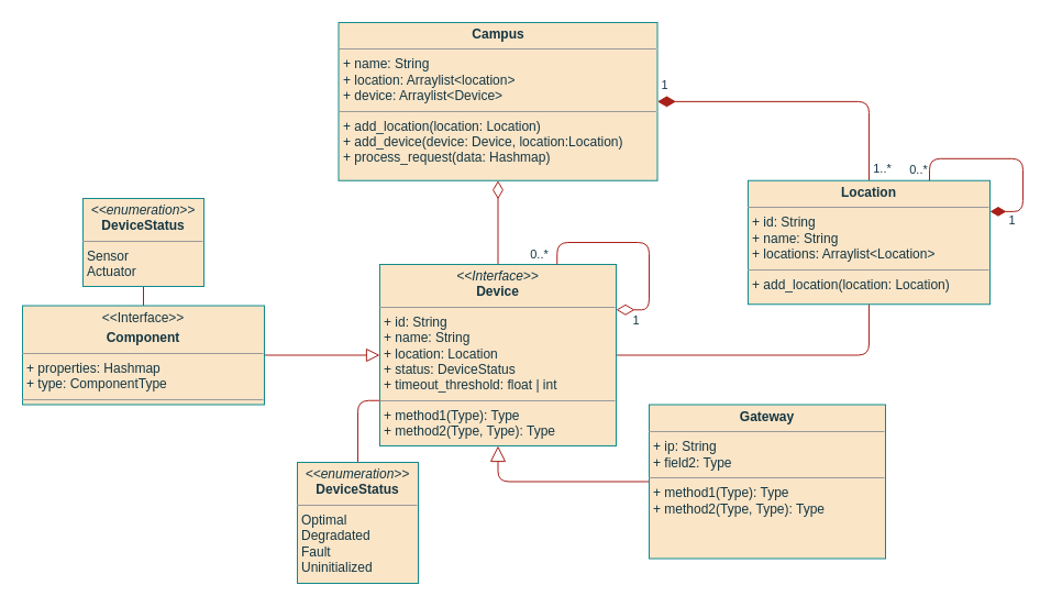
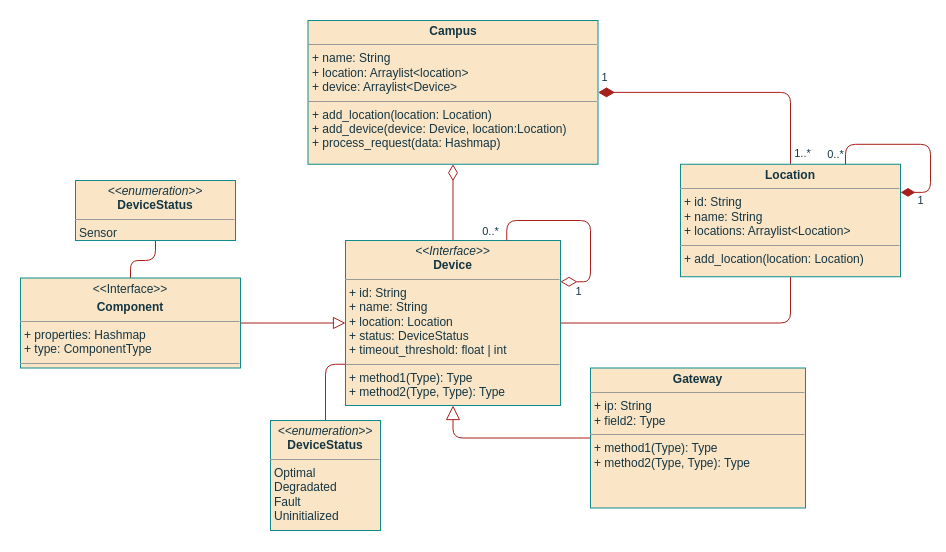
  <mxCell id="0" />
  <mxCell id="1" parent="0" />
  <mxCell id="2" style="edgeStyle=orthogonalEdgeStyle;rounded=1;orthogonalLoop=1;jettySize=auto;html=1;endArrow=diamondThin;endFill=0;endSize=14;labelBackgroundColor=none;fontColor=default;strokeColor=#A8201A;" parent="1" source="4" target="11" edge="1"><mxGeometry relative="1" as="geometry" /></mxCell>
  <mxCell id="3" style="edgeStyle=orthogonalEdgeStyle;shape=connector;rounded=1;orthogonalLoop=1;jettySize=auto;html=1;exitX=1;exitY=0.5;exitDx=0;exitDy=0;labelBackgroundColor=default;strokeColor=#A8201A;fontFamily=Helvetica;fontSize=11;fontColor=#143642;endArrow=none;endFill=0;fillColor=#FAE5C7;entryX=0.5;entryY=1;entryDx=0;entryDy=0;" parent="1" source="4" target="10" edge="1"><mxGeometry relative="1" as="geometry" /></mxCell>
  <mxCell id="4" value="&lt;p style=&quot;margin:0px;margin-top:4px;text-align:center;&quot;&gt;&lt;i&gt;&amp;lt;&amp;lt;Interface&amp;gt;&amp;gt;&lt;/i&gt;&lt;br&gt;&lt;b&gt;Device&lt;/b&gt;&lt;/p&gt;&lt;hr size=&quot;1&quot;&gt;&lt;p style=&quot;margin:0px;margin-left:4px;&quot;&gt;+ id: String&lt;br&gt;+ name: String&lt;/p&gt;&lt;p style=&quot;margin:0px;margin-left:4px;&quot;&gt;+ location: Location&lt;/p&gt;&lt;p style=&quot;margin:0px;margin-left:4px;&quot;&gt;+ status: DeviceStatus&lt;br&gt;&lt;/p&gt;&lt;p style=&quot;margin:0px;margin-left:4px;&quot;&gt;+ timeout_threshold: float | int&amp;nbsp;&lt;/p&gt;&lt;hr style=&quot;border-color: var(--border-color);&quot; size=&quot;1&quot;&gt;&lt;p style=&quot;margin:0px;margin-left:4px;&quot;&gt;+ method1(Type): Type&lt;br&gt;+ method2(Type, Type): Type&lt;/p&gt;" style="verticalAlign=top;align=left;overflow=fill;fontSize=12;fontFamily=Helvetica;html=1;whiteSpace=wrap;labelBackgroundColor=none;fillColor=#FAE5C7;strokeColor=#0F8B8D;fontColor=#143642;" parent="1" vertex="1"><mxGeometry x="345" y="240" width="215" height="165" as="geometry" /></mxCell>
  <mxCell id="5" style="edgeStyle=orthogonalEdgeStyle;rounded=1;orthogonalLoop=1;jettySize=auto;html=1;endSize=12;endArrow=block;endFill=0;labelBackgroundColor=none;fontColor=default;strokeColor=#A8201A;entryX=0.5;entryY=1;entryDx=0;entryDy=0;" parent="1" source="6" target="4" edge="1"><mxGeometry relative="1" as="geometry"><Array as="points" /></mxGeometry></mxCell>
  <mxCell id="6" value="&lt;p style=&quot;margin:0px;margin-top:4px;text-align:center;&quot;&gt;&lt;b style=&quot;&quot;&gt;Gateway&lt;/b&gt;&lt;/p&gt;&lt;hr size=&quot;1&quot;&gt;&lt;p style=&quot;margin:0px;margin-left:4px;&quot;&gt;+ ip: String&lt;br&gt;+ field2: Type&lt;/p&gt;&lt;hr size=&quot;1&quot;&gt;&lt;p style=&quot;margin:0px;margin-left:4px;&quot;&gt;+ method1(Type): Type&lt;br&gt;+ method2(Type, Type): Type&lt;/p&gt;" style="verticalAlign=top;align=left;overflow=fill;fontSize=12;fontFamily=Helvetica;html=1;whiteSpace=wrap;labelBackgroundColor=none;fillColor=#FAE5C7;strokeColor=#0F8B8D;fontColor=#143642;" parent="1" vertex="1"><mxGeometry x="590" y="367.5" width="215" height="140" as="geometry" /></mxCell>
  <mxCell id="7" style="edgeStyle=orthogonalEdgeStyle;orthogonalLoop=1;jettySize=auto;html=1;exitX=0.5;exitY=0;exitDx=0;exitDy=0;entryX=1;entryY=0.5;entryDx=0;entryDy=0;endArrow=diamondThin;endFill=1;endSize=14;labelBackgroundColor=none;fontColor=default;strokeColor=#A8201A;rounded=1;" parent="1" source="10" target="11" edge="1"><mxGeometry relative="1" as="geometry" /></mxCell>
  <mxCell id="8" value="1" style="edgeLabel;html=1;align=center;verticalAlign=middle;resizable=0;points=[];labelBackgroundColor=none;fontColor=#143642;" parent="7" vertex="1" connectable="0"><mxGeometry x="0.815" relative="1" as="geometry"><mxPoint x="-18" y="-15" as="offset" /></mxGeometry></mxCell>
  <mxCell id="9" value="1..*" style="edgeLabel;html=1;align=center;verticalAlign=middle;resizable=0;points=[];fontSize=11;fontFamily=Helvetica;fontColor=#143642;" parent="7" vertex="1" connectable="0"><mxGeometry x="-0.869" y="1" relative="1" as="geometry"><mxPoint x="12" y="6" as="offset" /></mxGeometry></mxCell>
  <mxCell id="10" value="&lt;p style=&quot;margin:0px;margin-top:4px;text-align:center;&quot;&gt;&lt;b&gt;Location&lt;/b&gt;&lt;/p&gt;&lt;hr size=&quot;1&quot;&gt;&lt;p style=&quot;margin:0px;margin-left:4px;&quot;&gt;+ id: String&lt;/p&gt;&lt;p style=&quot;margin:0px;margin-left:4px;&quot;&gt;+ name: String&lt;/p&gt;&lt;p style=&quot;margin:0px;margin-left:4px;&quot;&gt;+ locations: Arraylist&amp;lt;Location&amp;gt;&lt;/p&gt;&lt;hr size=&quot;1&quot;&gt;&lt;p style=&quot;margin:0px;margin-left:4px;&quot;&gt;+ add_location(location: Location)&lt;/p&gt;" style="verticalAlign=top;align=left;overflow=fill;fontSize=12;fontFamily=Helvetica;html=1;whiteSpace=wrap;labelBackgroundColor=none;fillColor=#FAE5C7;strokeColor=#0F8B8D;fontColor=#143642;" parent="1" vertex="1"><mxGeometry x="680" y="163.75" width="220" height="112.5" as="geometry" /></mxCell>
  <mxCell id="11" value="&lt;p style=&quot;margin:0px;margin-top:4px;text-align:center;&quot;&gt;&lt;b&gt;Campus&lt;/b&gt;&lt;/p&gt;&lt;hr size=&quot;1&quot;&gt;&lt;p style=&quot;margin:0px;margin-left:4px;&quot;&gt;+ name: String&lt;/p&gt;&lt;p style=&quot;margin:0px;margin-left:4px;&quot;&gt;+ location: Arraylist&amp;lt;location&amp;gt;&lt;/p&gt;&lt;p style=&quot;margin:0px;margin-left:4px;&quot;&gt;+ device: Arraylist&amp;lt;Device&amp;gt;&lt;/p&gt;&lt;hr size=&quot;1&quot;&gt;&lt;p style=&quot;margin:0px;margin-left:4px;&quot;&gt;+ add_location(location: Location)&lt;/p&gt;&lt;p style=&quot;margin:0px;margin-left:4px;&quot;&gt;+ add_device(device: Device, location:Location)&lt;/p&gt;&lt;p style=&quot;margin:0px;margin-left:4px;&quot;&gt;+ process_request(data: Hashmap)&lt;/p&gt;" style="verticalAlign=top;align=left;overflow=fill;fontSize=12;fontFamily=Helvetica;html=1;whiteSpace=wrap;labelBackgroundColor=none;fillColor=#FAE5C7;strokeColor=#0F8B8D;fontColor=#143642;" parent="1" vertex="1"><mxGeometry x="307.5" y="20" width="290" height="143.75" as="geometry" /></mxCell>
  <mxCell id="12" style="edgeStyle=orthogonalEdgeStyle;rounded=1;orthogonalLoop=1;jettySize=auto;html=1;endArrow=block;endFill=0;endSize=10;labelBackgroundColor=none;fontColor=default;strokeColor=#A8201A;" parent="1" source="20" target="4" edge="1"><mxGeometry relative="1" as="geometry" /></mxCell>
  <mxCell id="13" style="edgeStyle=orthogonalEdgeStyle;rounded=1;orthogonalLoop=1;jettySize=auto;html=1;strokeColor=#A8201A;fontColor=#143642;fillColor=#FAE5C7;endArrow=none;endFill=0;entryX=0;entryY=0.75;entryDx=0;entryDy=0;exitX=0.5;exitY=0;exitDx=0;exitDy=0;" parent="1" source="14" target="4" edge="1"><mxGeometry relative="1" as="geometry"><Array as="points"><mxPoint x="325" y="364" /></Array></mxGeometry></mxCell>
  <mxCell id="14" value="&lt;p style=&quot;margin:0px;margin-top:4px;text-align:center;&quot;&gt;&lt;i&gt;&amp;lt;&amp;lt;enumeration&amp;gt;&amp;gt;&lt;/i&gt;&lt;br&gt;&lt;b&gt;DeviceStatus&lt;/b&gt;&lt;/p&gt;&lt;hr size=&quot;1&quot;&gt;&lt;p style=&quot;margin:0px;margin-left:4px;&quot;&gt;Optimal&lt;/p&gt;&lt;p style=&quot;margin:0px;margin-left:4px;&quot;&gt;Degradated&lt;/p&gt;&lt;p style=&quot;margin:0px;margin-left:4px;&quot;&gt;Fault&lt;/p&gt;&lt;p style=&quot;margin:0px;margin-left:4px;&quot;&gt;Uninitialized&lt;/p&gt;" style="verticalAlign=top;align=left;overflow=fill;fontSize=12;fontFamily=Helvetica;html=1;whiteSpace=wrap;strokeColor=#0F8B8D;fontColor=#143642;fillColor=#FAE5C7;" parent="1" vertex="1"><mxGeometry x="270" y="420" width="110" height="110" as="geometry" /></mxCell>
  <mxCell id="15" style="edgeStyle=orthogonalEdgeStyle;shape=connector;rounded=1;orthogonalLoop=1;jettySize=auto;html=1;exitX=0.75;exitY=0;exitDx=0;exitDy=0;entryX=1;entryY=0.25;entryDx=0;entryDy=0;labelBackgroundColor=default;strokeColor=#A8201A;fontFamily=Helvetica;fontSize=11;fontColor=#143642;endArrow=diamondThin;endFill=0;fillColor=#FAE5C7;endSize=14;" parent="1" source="4" target="4" edge="1"><mxGeometry relative="1" as="geometry" /></mxCell>
  <mxCell id="16" value="1" style="edgeLabel;html=1;align=center;verticalAlign=middle;resizable=0;points=[];fontSize=11;fontFamily=Helvetica;fontColor=#143642;" parent="1" vertex="1" connectable="0"><mxGeometry x="577" y="290" as="geometry" /></mxCell>
  <mxCell id="17" value="0..*" style="edgeLabel;html=1;align=center;verticalAlign=middle;resizable=0;points=[];labelBackgroundColor=none;fontColor=#143642;" parent="1" vertex="1" connectable="0"><mxGeometry x="489" y="230" as="geometry" /></mxCell>
  <mxCell id="18" style="edgeStyle=orthogonalEdgeStyle;rounded=1;orthogonalLoop=1;jettySize=auto;html=1;exitX=0.5;exitY=1;exitDx=0;exitDy=0;entryX=0.5;entryY=0;entryDx=0;entryDy=0;labelBackgroundColor=none;endArrow=none;strokeColor=#A8201A;endFill=0;endSize=10;" parent="1" source="19" target="20" edge="1"><mxGeometry relative="1" as="geometry" /></mxCell>
- <mxCell id="19" value="&lt;p style=&quot;margin:0px;margin-top:4px;text-align:center;&quot;&gt;&lt;i&gt;&amp;lt;&amp;lt;enumeration&amp;gt;&amp;gt;&lt;/i&gt;&lt;br&gt;&lt;b&gt;DeviceStatus&lt;/b&gt;&lt;/p&gt;&lt;hr size=&quot;1&quot;&gt;&lt;p style=&quot;margin:0px;margin-left:4px;&quot;&gt;Sensor&lt;/p&gt;&lt;p style=&quot;margin:0px;margin-left:4px;&quot;&gt;Actuator&lt;/p&gt;" style="verticalAlign=top;align=left;overflow=fill;fontSize=12;fontFamily=Helvetica;html=1;whiteSpace=wrap;strokeColor=#0F8B8D;fontColor=#143642;fillColor=#FAE5C7;" parent="1" vertex="1"><mxGeometry x="75" y="180" width="110" height="80" as="geometry" /></mxCell>
+ <mxCell id="19" value="&lt;p style=&quot;margin:0px;margin-top:4px;text-align:center;&quot;&gt;&lt;i&gt;&amp;lt;&amp;lt;enumeration&amp;gt;&amp;gt;&lt;/i&gt;&lt;br&gt;&lt;b&gt;DeviceStatus&lt;/b&gt;&lt;/p&gt;&lt;hr size=&quot;1&quot;&gt;&lt;p style=&quot;margin:0px;margin-left:4px;&quot;&gt;Sensor&lt;/p&gt;&lt;p style=&quot;margin:0px;margin-left:4px;&quot;&gt;Actuator&lt;/p&gt;" style="verticalAlign=top;align=left;overflow=fill;fontSize=12;fontFamily=Helvetica;html=1;whiteSpace=wrap;strokeColor=#0F8B8D;fontColor=#143642;fillColor=#FAE5C7;" parent="1" vertex="1"><mxGeometry x="75" y="180" width="160" height="60" as="geometry" /></mxCell>
  <mxCell id="20" value="&lt;p style=&quot;margin:0px;margin-top:4px;text-align:center;&quot;&gt;&amp;lt;&amp;lt;Interface&amp;gt;&amp;gt;&lt;/p&gt;&lt;p style=&quot;margin:0px;margin-top:4px;text-align:center;&quot;&gt;&lt;b&gt;Component&lt;/b&gt;&lt;/p&gt;&lt;hr size=&quot;1&quot;&gt;&lt;p style=&quot;margin:0px;margin-left:4px;&quot;&gt;+ properties: Hashmap&lt;/p&gt;&lt;p style=&quot;margin:0px;margin-left:4px;&quot;&gt;+ type: ComponentType&lt;/p&gt;&lt;hr size=&quot;1&quot;&gt;&lt;p style=&quot;margin:0px;margin-left:4px;&quot;&gt;+ method(): Type&lt;/p&gt;" style="verticalAlign=top;align=left;overflow=fill;fontSize=12;fontFamily=Helvetica;html=1;whiteSpace=wrap;labelBackgroundColor=none;fillColor=#FAE5C7;strokeColor=#0F8B8D;fontColor=#143642;" parent="1" vertex="1"><mxGeometry x="20" y="277.5" width="220" height="90" as="geometry" /></mxCell>
  <mxCell id="21" style="edgeStyle=orthogonalEdgeStyle;shape=connector;rounded=1;orthogonalLoop=1;jettySize=auto;html=1;exitX=0.75;exitY=0;exitDx=0;exitDy=0;entryX=1;entryY=0.25;entryDx=0;entryDy=0;labelBackgroundColor=default;strokeColor=#A8201A;fontFamily=Helvetica;fontSize=11;fontColor=#143642;endArrow=diamondThin;endFill=1;fillColor=#FAE5C7;endSize=12;" parent="1" source="10" target="10" edge="1"><mxGeometry relative="1" as="geometry" /></mxCell>
  <mxCell id="22" value="0..*" style="edgeLabel;html=1;align=center;verticalAlign=middle;resizable=0;points=[];fontSize=11;fontFamily=Helvetica;fontColor=#143642;" parent="21" vertex="1" connectable="0"><mxGeometry x="-0.52" y="-2" relative="1" as="geometry"><mxPoint x="-35" y="8" as="offset" /></mxGeometry></mxCell>
  <mxCell id="23" value="1" style="edgeLabel;html=1;align=center;verticalAlign=middle;resizable=0;points=[];fontSize=11;fontFamily=Helvetica;fontColor=#143642;" parent="21" vertex="1" connectable="0"><mxGeometry x="0.595" y="-1" relative="1" as="geometry"><mxPoint x="-10" y="15" as="offset" /></mxGeometry></mxCell>
